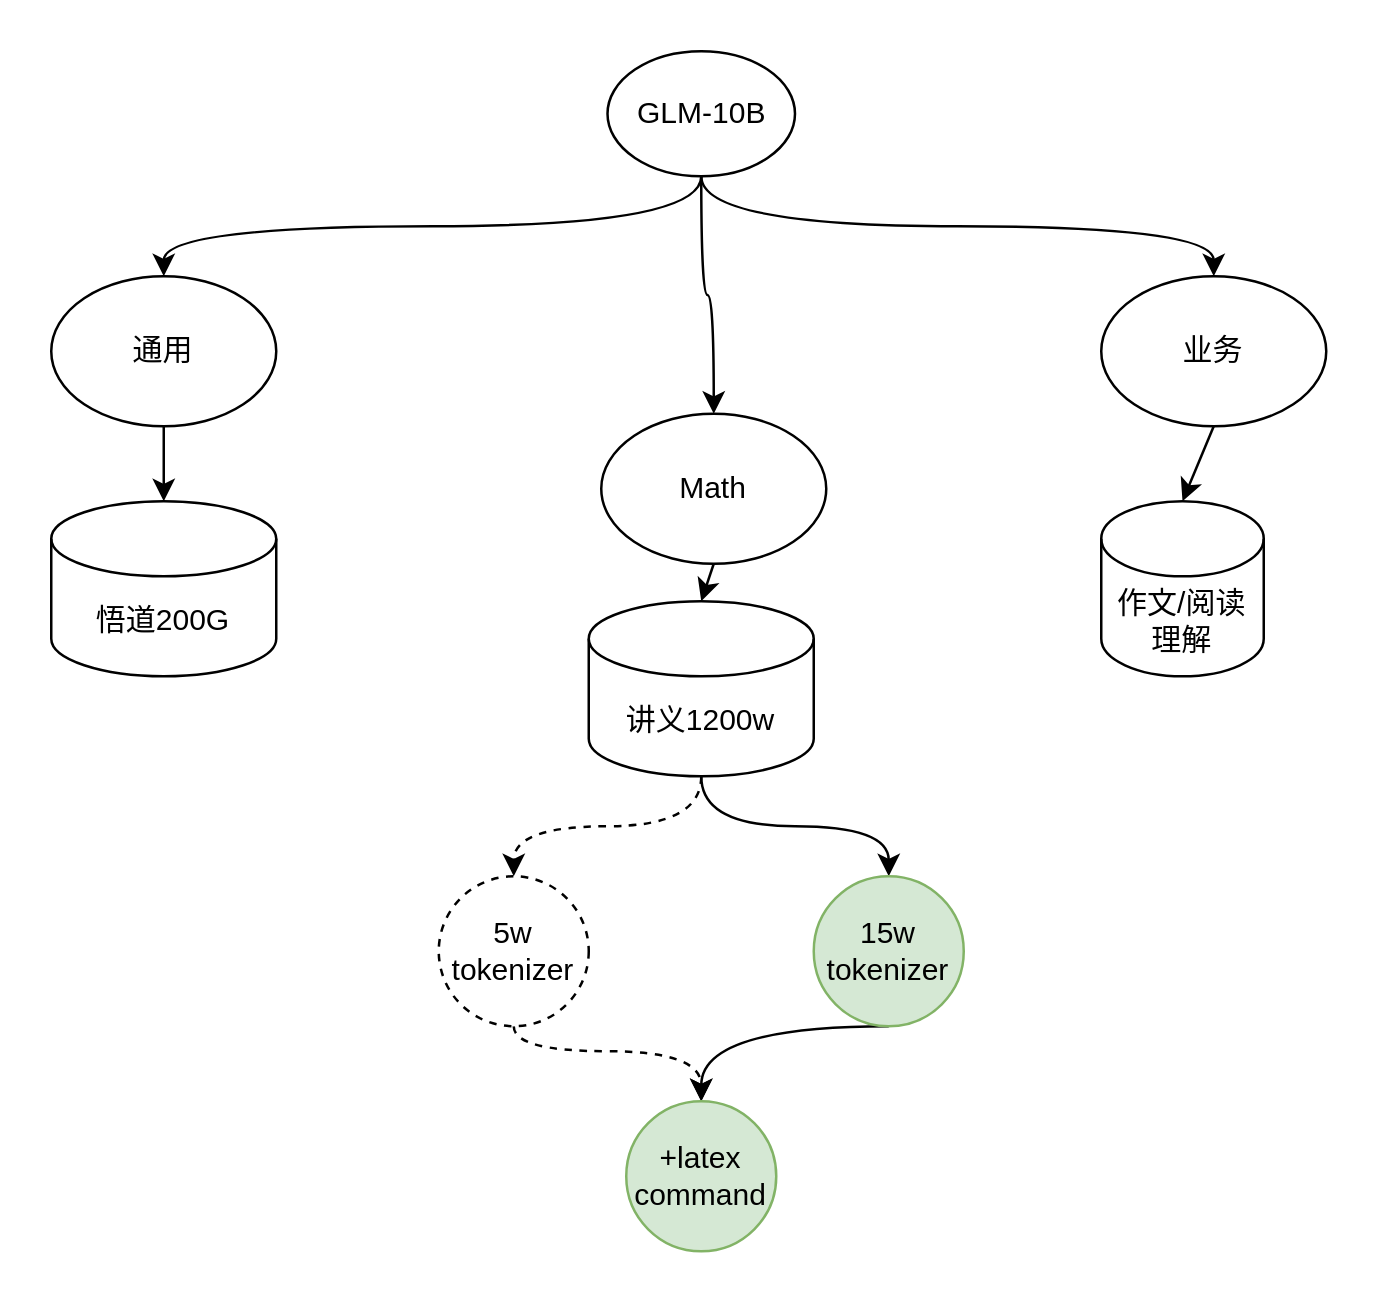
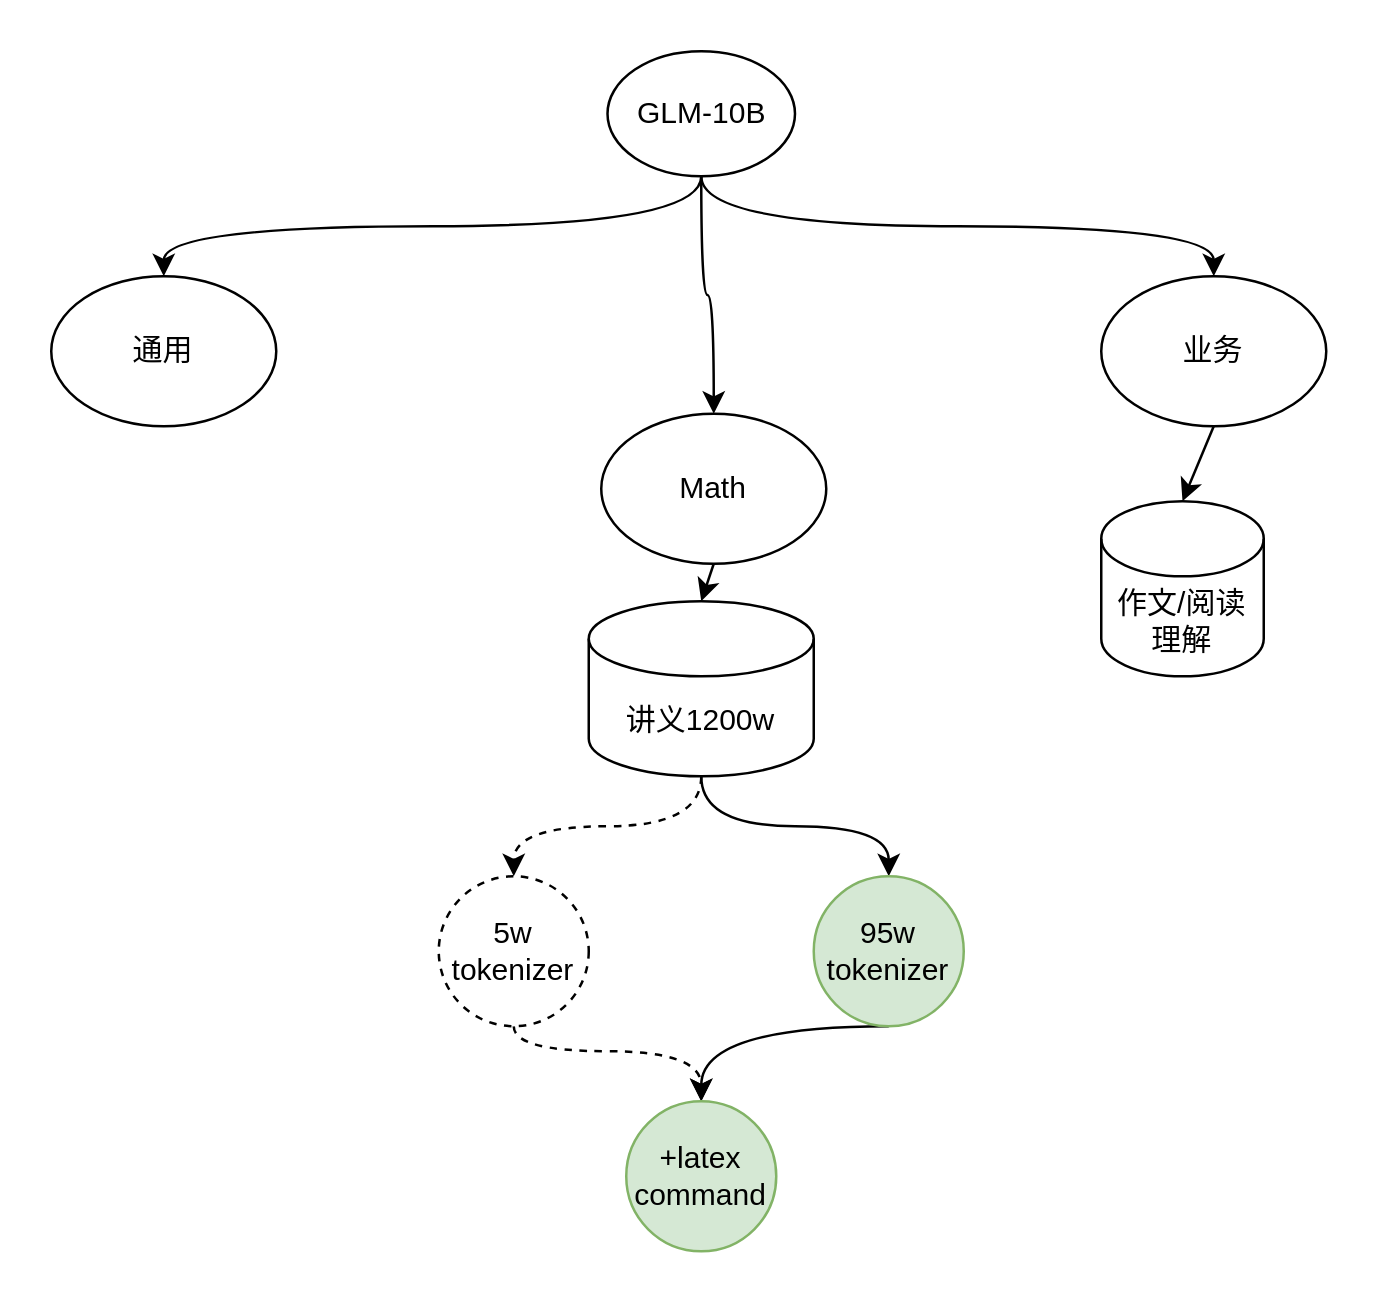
  <mxCell id="0" />
  <mxCell id="1" parent="0" />
  <mxCell id="2" style="edgeStyle=none;rounded=0;orthogonalLoop=1;jettySize=auto;html=1;exitX=0.5;exitY=1;exitDx=0;exitDy=0;entryX=0.5;entryY=0;entryDx=0;entryDy=0;entryPerimeter=0;" edge="1" parent="1" source="3" target="16"><mxGeometry relative="1" as="geometry" /></mxCell>
  <mxCell id="3" value="业务" style="ellipse;whiteSpace=wrap;html=1;" parent="1" vertex="1"><mxGeometry x="440" y="110" width="90" height="60" as="geometry" /></mxCell>
  <mxCell id="4" style="edgeStyle=orthogonalEdgeStyle;curved=1;rounded=0;orthogonalLoop=1;jettySize=auto;html=1;entryX=0.5;entryY=0;entryDx=0;entryDy=0;exitX=0.5;exitY=1;exitDx=0;exitDy=0;" parent="1" source="7" target="11" edge="1"><mxGeometry relative="1" as="geometry"><mxPoint x="230" y="130" as="sourcePoint" /></mxGeometry></mxCell>
  <mxCell id="5" style="edgeStyle=orthogonalEdgeStyle;curved=1;rounded=0;orthogonalLoop=1;jettySize=auto;html=1;exitX=0.5;exitY=1;exitDx=0;exitDy=0;" parent="1" source="7" target="9" edge="1"><mxGeometry relative="1" as="geometry"><mxPoint x="280" y="110" as="sourcePoint" /></mxGeometry></mxCell>
  <mxCell id="6" style="edgeStyle=orthogonalEdgeStyle;curved=1;rounded=0;orthogonalLoop=1;jettySize=auto;html=1;exitX=0.5;exitY=1;exitDx=0;exitDy=0;entryX=0.5;entryY=0;entryDx=0;entryDy=0;" parent="1" source="7" target="3" edge="1"><mxGeometry relative="1" as="geometry"><mxPoint x="322.426" y="130.004" as="sourcePoint" /></mxGeometry></mxCell>
  <mxCell id="7" value="GLM-10B" style="ellipse;whiteSpace=wrap;html=1;" parent="1" vertex="1"><mxGeometry x="242.5" y="20" width="75" height="50" as="geometry" /></mxCell>
  <mxCell id="8" style="edgeStyle=none;rounded=0;orthogonalLoop=1;jettySize=auto;html=1;exitX=0.5;exitY=1;exitDx=0;exitDy=0;entryX=0.5;entryY=0;entryDx=0;entryDy=0;entryPerimeter=0;" edge="1" parent="1" source="9" target="14"><mxGeometry relative="1" as="geometry" /></mxCell>
  <mxCell id="9" value="Math" style="ellipse;whiteSpace=wrap;html=1;" parent="1" vertex="1"><mxGeometry x="240" y="165" width="90" height="60" as="geometry" /></mxCell>
- <mxCell id="10" style="edgeStyle=none;rounded=0;orthogonalLoop=1;jettySize=auto;html=1;exitX=0.5;exitY=1;exitDx=0;exitDy=0;entryX=0.5;entryY=0;entryDx=0;entryDy=0;entryPerimeter=0;" edge="1" parent="1" source="11" target="15"><mxGeometry relative="1" as="geometry" /></mxCell>
  <mxCell id="11" value="通用" style="ellipse;whiteSpace=wrap;html=1;" parent="1" vertex="1"><mxGeometry x="20" y="110" width="90" height="60" as="geometry" /></mxCell>
  <mxCell id="12" style="edgeStyle=orthogonalEdgeStyle;curved=1;rounded=0;orthogonalLoop=1;jettySize=auto;html=1;exitX=0.5;exitY=1;exitDx=0;exitDy=0;exitPerimeter=0;entryX=0.5;entryY=0;entryDx=0;entryDy=0;" parent="1" source="14" target="20" edge="1"><mxGeometry relative="1" as="geometry" /></mxCell>
  <mxCell id="13" style="edgeStyle=orthogonalEdgeStyle;curved=1;rounded=0;orthogonalLoop=1;jettySize=auto;html=1;exitX=0.5;exitY=1;exitDx=0;exitDy=0;exitPerimeter=0;entryX=0.5;entryY=0;entryDx=0;entryDy=0;dashed=1;" edge="1" parent="1" source="14" target="18"><mxGeometry relative="1" as="geometry" /></mxCell>
  <mxCell id="14" value="讲义1200w" style="shape=cylinder3;whiteSpace=wrap;html=1;boundedLbl=1;backgroundOutline=1;size=15;" parent="1" vertex="1"><mxGeometry x="235" y="240" width="90" height="70" as="geometry" /></mxCell>
- <mxCell id="15" value="悟道200G" style="shape=cylinder3;whiteSpace=wrap;html=1;boundedLbl=1;backgroundOutline=1;size=15;" parent="1" vertex="1"><mxGeometry x="20" y="200" width="90" height="70" as="geometry" /></mxCell>
  <mxCell id="16" value="作文/阅读理解" style="shape=cylinder3;whiteSpace=wrap;html=1;boundedLbl=1;backgroundOutline=1;size=15;" parent="1" vertex="1"><mxGeometry x="440" y="200" width="65" height="70" as="geometry" /></mxCell>
  <mxCell id="17" style="edgeStyle=orthogonalEdgeStyle;curved=1;rounded=0;orthogonalLoop=1;jettySize=auto;html=1;exitX=0.5;exitY=1;exitDx=0;exitDy=0;entryX=0.5;entryY=0;entryDx=0;entryDy=0;dashed=1;" parent="1" source="18" target="21" edge="1"><mxGeometry relative="1" as="geometry"><Array as="points"><mxPoint x="205" y="420" /><mxPoint x="280" y="420" /></Array></mxGeometry></mxCell>
  <mxCell id="18" value="5w tokenizer" style="ellipse;whiteSpace=wrap;html=1;aspect=fixed;dashed=1;" parent="1" vertex="1"><mxGeometry x="175" y="350" width="60" height="60" as="geometry" /></mxCell>
  <mxCell id="19" style="edgeStyle=orthogonalEdgeStyle;curved=1;rounded=0;orthogonalLoop=1;jettySize=auto;html=1;exitX=0.5;exitY=1;exitDx=0;exitDy=0;entryX=0.5;entryY=0;entryDx=0;entryDy=0;" parent="1" source="20" target="21" edge="1"><mxGeometry relative="1" as="geometry"><Array as="points"><mxPoint x="280" y="410" /></Array></mxGeometry></mxCell>
- <mxCell id="20" value="15w tokenizer" style="ellipse;whiteSpace=wrap;html=1;aspect=fixed;fillColor=#d5e8d4;strokeColor=#82b366;" parent="1" vertex="1"><mxGeometry x="325" y="350" width="60" height="60" as="geometry" /></mxCell>
+ <mxCell id="20" value="95w tokenizer" style="ellipse;whiteSpace=wrap;html=1;aspect=fixed;fillColor=#d5e8d4;strokeColor=#82b366;" parent="1" vertex="1"><mxGeometry x="325" y="350" width="60" height="60" as="geometry" /></mxCell>
  <mxCell id="21" value="+latex command" style="ellipse;whiteSpace=wrap;html=1;aspect=fixed;fillColor=#d5e8d4;strokeColor=#82b366;" parent="1" vertex="1"><mxGeometry x="250" y="440" width="60" height="60" as="geometry" /></mxCell>
